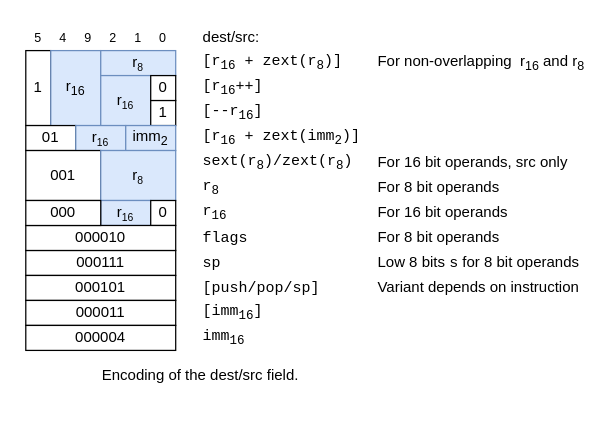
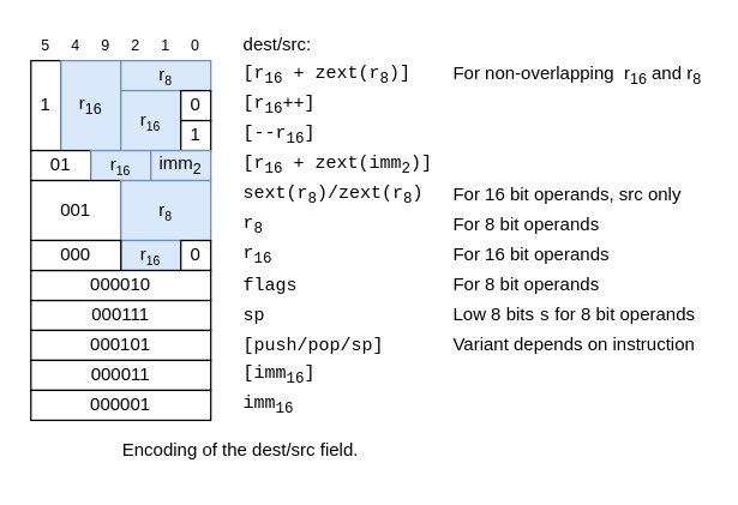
  <mxCell id="0" />
  <mxCell id="1" parent="0" />
  <mxCell id="2" value="1" style="rounded=0;whiteSpace=wrap;html=1;" vertex="1" parent="1"><mxGeometry x="20" y="40" width="20" height="60" as="geometry" /></mxCell>
  <mxCell id="3" value="&lt;font style=&quot;font-size: 10px;&quot;&gt;5&lt;/font&gt;" style="text;html=1;align=center;verticalAlign=middle;whiteSpace=wrap;rounded=0;" vertex="1" parent="1"><mxGeometry x="20" y="20" width="20" height="20" as="geometry" /></mxCell>
  <mxCell id="4" value="&lt;font style=&quot;font-size: 10px;&quot;&gt;4&lt;/font&gt;" style="text;html=1;align=center;verticalAlign=middle;whiteSpace=wrap;rounded=0;" vertex="1" parent="1"><mxGeometry x="40" y="20" width="20" height="20" as="geometry" /></mxCell>
  <mxCell id="5" value="&lt;font style=&quot;font-size: 10px;&quot;&gt;9&lt;/font&gt;" style="text;html=1;align=center;verticalAlign=middle;whiteSpace=wrap;rounded=0;" vertex="1" parent="1"><mxGeometry x="60" y="20" width="20" height="20" as="geometry" /></mxCell>
  <mxCell id="6" value="&lt;font style=&quot;font-size: 10px;&quot;&gt;2&lt;/font&gt;" style="text;html=1;align=center;verticalAlign=middle;whiteSpace=wrap;rounded=0;" vertex="1" parent="1"><mxGeometry x="80" y="20" width="20" height="20" as="geometry" /></mxCell>
  <mxCell id="7" value="&lt;font style=&quot;font-size: 10px;&quot;&gt;1&lt;/font&gt;" style="text;html=1;align=center;verticalAlign=middle;whiteSpace=wrap;rounded=0;" vertex="1" parent="1"><mxGeometry x="100" y="20" width="20" height="20" as="geometry" /></mxCell>
  <mxCell id="8" value="&lt;font style=&quot;font-size: 10px;&quot;&gt;0&lt;/font&gt;" style="text;html=1;align=center;verticalAlign=middle;whiteSpace=wrap;rounded=0;" vertex="1" parent="1"><mxGeometry x="120" y="20" width="20" height="20" as="geometry" /></mxCell>
  <mxCell id="9" value="r&lt;sub&gt;16&lt;/sub&gt;" style="rounded=0;whiteSpace=wrap;html=1;fillColor=#dae8fc;strokeColor=#6c8ebf;" vertex="1" parent="1"><mxGeometry x="40" y="40" width="40" height="60" as="geometry" /></mxCell>
  <mxCell id="10" value="r&lt;span style=&quot;font-size: 10px;&quot;&gt;&lt;sub&gt;8&lt;/sub&gt;&lt;/span&gt;" style="rounded=0;whiteSpace=wrap;html=1;fillColor=#dae8fc;strokeColor=#6c8ebf;" vertex="1" parent="1"><mxGeometry x="80" y="40" width="60" height="20" as="geometry" /></mxCell>
  <mxCell id="11" value="r&lt;span style=&quot;font-size: 10px;&quot;&gt;&lt;sub&gt;16&lt;/sub&gt;&lt;/span&gt;" style="rounded=0;whiteSpace=wrap;html=1;fillColor=#dae8fc;strokeColor=#6c8ebf;" vertex="1" parent="1"><mxGeometry x="80" y="60" width="40" height="40" as="geometry" /></mxCell>
  <mxCell id="12" value="0" style="rounded=0;whiteSpace=wrap;html=1;" vertex="1" parent="1"><mxGeometry x="120" y="60" width="20" height="20" as="geometry" /></mxCell>
  <mxCell id="13" value="1" style="rounded=0;whiteSpace=wrap;html=1;" vertex="1" parent="1"><mxGeometry x="120" y="80" width="20" height="20" as="geometry" /></mxCell>
  <mxCell id="14" value="01" style="rounded=0;whiteSpace=wrap;html=1;" vertex="1" parent="1"><mxGeometry x="20" y="100" width="40" height="20" as="geometry" /></mxCell>
  <mxCell id="15" value="r&lt;span style=&quot;font-size: 10px;&quot;&gt;&lt;sub&gt;16&lt;/sub&gt;&lt;/span&gt;" style="rounded=0;whiteSpace=wrap;html=1;fillColor=#dae8fc;strokeColor=#6c8ebf;" vertex="1" parent="1"><mxGeometry x="60" y="100" width="40" height="20" as="geometry" /></mxCell>
  <mxCell id="16" value="imm&lt;sub&gt;2&lt;/sub&gt;" style="rounded=0;whiteSpace=wrap;html=1;fillColor=#dae8fc;strokeColor=#6c8ebf;" vertex="1" parent="1"><mxGeometry x="100" y="100" width="40" height="20" as="geometry" /></mxCell>
  <mxCell id="17" value="001" style="rounded=0;whiteSpace=wrap;html=1;" vertex="1" parent="1"><mxGeometry x="20" y="120" width="60" height="40" as="geometry" /></mxCell>
  <mxCell id="18" value="r&lt;span style=&quot;font-size: 10px;&quot;&gt;&lt;sub&gt;8&lt;/sub&gt;&lt;/span&gt;" style="rounded=0;whiteSpace=wrap;html=1;fillColor=#dae8fc;strokeColor=#6c8ebf;" vertex="1" parent="1"><mxGeometry x="80" y="120" width="60" height="40" as="geometry" /></mxCell>
  <mxCell id="19" value="&lt;font face=&quot;Courier New&quot;&gt;[r&lt;sub&gt;16&lt;/sub&gt; + zext(r&lt;sub&gt;8&lt;/sub&gt;)]&lt;/font&gt;" style="text;html=1;align=left;verticalAlign=middle;whiteSpace=wrap;rounded=0;" vertex="1" parent="1"><mxGeometry x="160" y="40" width="120" height="20" as="geometry" /></mxCell>
  <mxCell id="20" value="&lt;font face=&quot;Courier New&quot;&gt;[r&lt;sub&gt;16&lt;/sub&gt;++]&lt;/font&gt;" style="text;html=1;align=left;verticalAlign=middle;whiteSpace=wrap;rounded=0;" vertex="1" parent="1"><mxGeometry x="160" y="60" width="60" height="20" as="geometry" /></mxCell>
  <mxCell id="21" value="&lt;font face=&quot;Courier New&quot;&gt;[--r&lt;sub&gt;16&lt;/sub&gt;]&lt;/font&gt;" style="text;html=1;align=left;verticalAlign=middle;whiteSpace=wrap;rounded=0;" vertex="1" parent="1"><mxGeometry x="160" y="80" width="60" height="20" as="geometry" /></mxCell>
  <mxCell id="22" value="&lt;font face=&quot;Courier New&quot;&gt;r&lt;sub&gt;8&lt;/sub&gt;&lt;/font&gt;" style="text;html=1;align=left;verticalAlign=middle;whiteSpace=wrap;rounded=0;" vertex="1" parent="1"><mxGeometry x="160" y="140" width="30" height="20" as="geometry" /></mxCell>
  <mxCell id="23" value="&lt;font face=&quot;Courier New&quot;&gt;[r&lt;sub&gt;16&lt;/sub&gt;&amp;nbsp;+ zext(imm&lt;sub&gt;2&lt;/sub&gt;)]&lt;/font&gt;" style="text;html=1;align=left;verticalAlign=middle;whiteSpace=wrap;rounded=0;" vertex="1" parent="1"><mxGeometry x="160" y="100" width="140" height="20" as="geometry" /></mxCell>
  <mxCell id="24" value="r&lt;span style=&quot;font-size: 10px;&quot;&gt;&lt;sub&gt;16&lt;/sub&gt;&lt;/span&gt;" style="rounded=0;whiteSpace=wrap;html=1;fillColor=#dae8fc;strokeColor=#6c8ebf;" vertex="1" parent="1"><mxGeometry x="80" y="160" width="40" height="20" as="geometry" /></mxCell>
  <mxCell id="25" value="0" style="rounded=0;whiteSpace=wrap;html=1;" vertex="1" parent="1"><mxGeometry x="120" y="160" width="20" height="20" as="geometry" /></mxCell>
  <mxCell id="26" value="&lt;font face=&quot;Courier New&quot;&gt;r&lt;sub&gt;16&lt;/sub&gt;&lt;/font&gt;" style="text;html=1;align=left;verticalAlign=middle;whiteSpace=wrap;rounded=0;" vertex="1" parent="1"><mxGeometry x="160" y="160" width="60" height="20" as="geometry" /></mxCell>
  <mxCell id="27" value="000111" style="rounded=0;whiteSpace=wrap;html=1;" vertex="1" parent="1"><mxGeometry x="20" y="200" width="120" height="20" as="geometry" /></mxCell>
  <mxCell id="28" value="000101" style="rounded=0;whiteSpace=wrap;html=1;" vertex="1" parent="1"><mxGeometry x="20" y="220" width="120" height="20" as="geometry" /></mxCell>
  <mxCell id="29" value="000011" style="rounded=0;whiteSpace=wrap;html=1;" vertex="1" parent="1"><mxGeometry x="20" y="240" width="120" height="20" as="geometry" /></mxCell>
- <mxCell id="30" value="000004" style="rounded=0;whiteSpace=wrap;html=1;" vertex="1" parent="1"><mxGeometry x="20" y="260" width="120" height="20" as="geometry" /></mxCell>
+ <mxCell id="30" value="000001" style="rounded=0;whiteSpace=wrap;html=1;" vertex="1" parent="1"><mxGeometry x="20" y="260" width="120" height="20" as="geometry" /></mxCell>
  <mxCell id="31" value="&lt;font face=&quot;Courier New&quot;&gt;sp&lt;/font&gt;" style="text;html=1;align=left;verticalAlign=middle;whiteSpace=wrap;rounded=0;" vertex="1" parent="1"><mxGeometry x="160" y="200" width="50" height="20" as="geometry" /></mxCell>
  <mxCell id="32" value="&lt;font face=&quot;Courier New&quot;&gt;[push/pop/sp]&lt;/font&gt;" style="text;html=1;align=left;verticalAlign=middle;whiteSpace=wrap;rounded=0;" vertex="1" parent="1"><mxGeometry x="160" y="220" width="150" height="20" as="geometry" /></mxCell>
  <mxCell id="33" value="&lt;span style=&quot;font-family: &amp;quot;Courier New&amp;quot;;&quot;&gt;[imm&lt;/span&gt;&lt;sub style=&quot;font-family: &amp;quot;Courier New&amp;quot;;&quot;&gt;16&lt;/sub&gt;&lt;span style=&quot;font-family: &amp;quot;Courier New&amp;quot;;&quot;&gt;]&lt;/span&gt;" style="text;html=1;align=left;verticalAlign=middle;whiteSpace=wrap;rounded=0;" vertex="1" parent="1"><mxGeometry x="160" y="240" width="150" height="20" as="geometry" /></mxCell>
  <mxCell id="34" value="&lt;span style=&quot;font-family: &amp;quot;Courier New&amp;quot;;&quot;&gt;imm&lt;/span&gt;&lt;sub style=&quot;font-family: &amp;quot;Courier New&amp;quot;;&quot;&gt;16&lt;/sub&gt;" style="text;html=1;align=left;verticalAlign=middle;whiteSpace=wrap;rounded=0;" vertex="1" parent="1"><mxGeometry x="160" y="260" width="150" height="20" as="geometry" /></mxCell>
  <mxCell id="35" value="Encoding of the dest/src field." style="text;html=1;align=center;verticalAlign=middle;whiteSpace=wrap;rounded=0;" vertex="1" parent="1"><mxGeometry x="20" y="285" width="280" height="30" as="geometry" /></mxCell>
  <mxCell id="36" value="000010" style="rounded=0;whiteSpace=wrap;html=1;" vertex="1" parent="1"><mxGeometry x="20" y="180" width="120" height="20" as="geometry" /></mxCell>
  <mxCell id="37" value="&lt;font face=&quot;Courier New&quot;&gt;flags&lt;/font&gt;" style="text;html=1;align=left;verticalAlign=middle;whiteSpace=wrap;rounded=0;" vertex="1" parent="1"><mxGeometry x="160" y="180" width="60" height="20" as="geometry" /></mxCell>
  <mxCell id="38" value="dest/src:" style="text;html=1;align=left;verticalAlign=middle;whiteSpace=wrap;rounded=0;" vertex="1" parent="1"><mxGeometry x="160" y="20" width="80" height="20" as="geometry" /></mxCell>
  <mxCell id="39" value="&lt;font face=&quot;Helvetica&quot;&gt;For non-overlapping&amp;nbsp; r&lt;sub style=&quot;&quot;&gt;16&lt;/sub&gt; and&amp;nbsp;r&lt;sub style=&quot;&quot;&gt;8&lt;/sub&gt;&lt;/font&gt;" style="text;html=1;align=left;verticalAlign=middle;whiteSpace=wrap;rounded=0;" vertex="1" parent="1"><mxGeometry x="300" y="40" width="170" height="20" as="geometry" /></mxCell>
  <mxCell id="40" value="&lt;font face=&quot;Courier New&quot;&gt;sext(r&lt;sub&gt;8&lt;/sub&gt;)/zext(r&lt;sub&gt;8&lt;/sub&gt;)&lt;/font&gt;" style="text;html=1;align=left;verticalAlign=middle;whiteSpace=wrap;rounded=0;" vertex="1" parent="1"><mxGeometry x="160" y="120" width="130" height="20" as="geometry" /></mxCell>
  <mxCell id="41" value="For 16 bit operands, src only" style="text;html=1;align=left;verticalAlign=middle;whiteSpace=wrap;rounded=0;" vertex="1" parent="1"><mxGeometry x="300" y="120" width="160" height="20" as="geometry" /></mxCell>
  <mxCell id="42" value="For 8 bit operands" style="text;html=1;align=left;verticalAlign=middle;whiteSpace=wrap;rounded=0;" vertex="1" parent="1"><mxGeometry x="300" y="140" width="120" height="20" as="geometry" /></mxCell>
  <mxCell id="43" value="For 16 bit operands" style="text;html=1;align=left;verticalAlign=middle;whiteSpace=wrap;rounded=0;" vertex="1" parent="1"><mxGeometry x="300" y="160" width="120" height="20" as="geometry" /></mxCell>
  <mxCell id="44" value="For 8 bit operands" style="text;html=1;align=left;verticalAlign=middle;whiteSpace=wrap;rounded=0;" vertex="1" parent="1"><mxGeometry x="300" y="180" width="120" height="20" as="geometry" /></mxCell>
  <mxCell id="45" value="Low 8 bits &lt;font face=&quot;Courier New&quot;&gt;s&lt;/font&gt; for 8 bit operands" style="text;html=1;align=left;verticalAlign=middle;whiteSpace=wrap;rounded=0;" vertex="1" parent="1"><mxGeometry x="300" y="200" width="170" height="20" as="geometry" /></mxCell>
  <mxCell id="46" value="Variant depends on instruction" style="text;html=1;align=left;verticalAlign=middle;whiteSpace=wrap;rounded=0;" vertex="1" parent="1"><mxGeometry x="300" y="220" width="170" height="20" as="geometry" /></mxCell>
  <mxCell id="47" value="000" style="rounded=0;whiteSpace=wrap;html=1;" vertex="1" parent="1"><mxGeometry x="20" y="160" width="60" height="20" as="geometry" /></mxCell>
